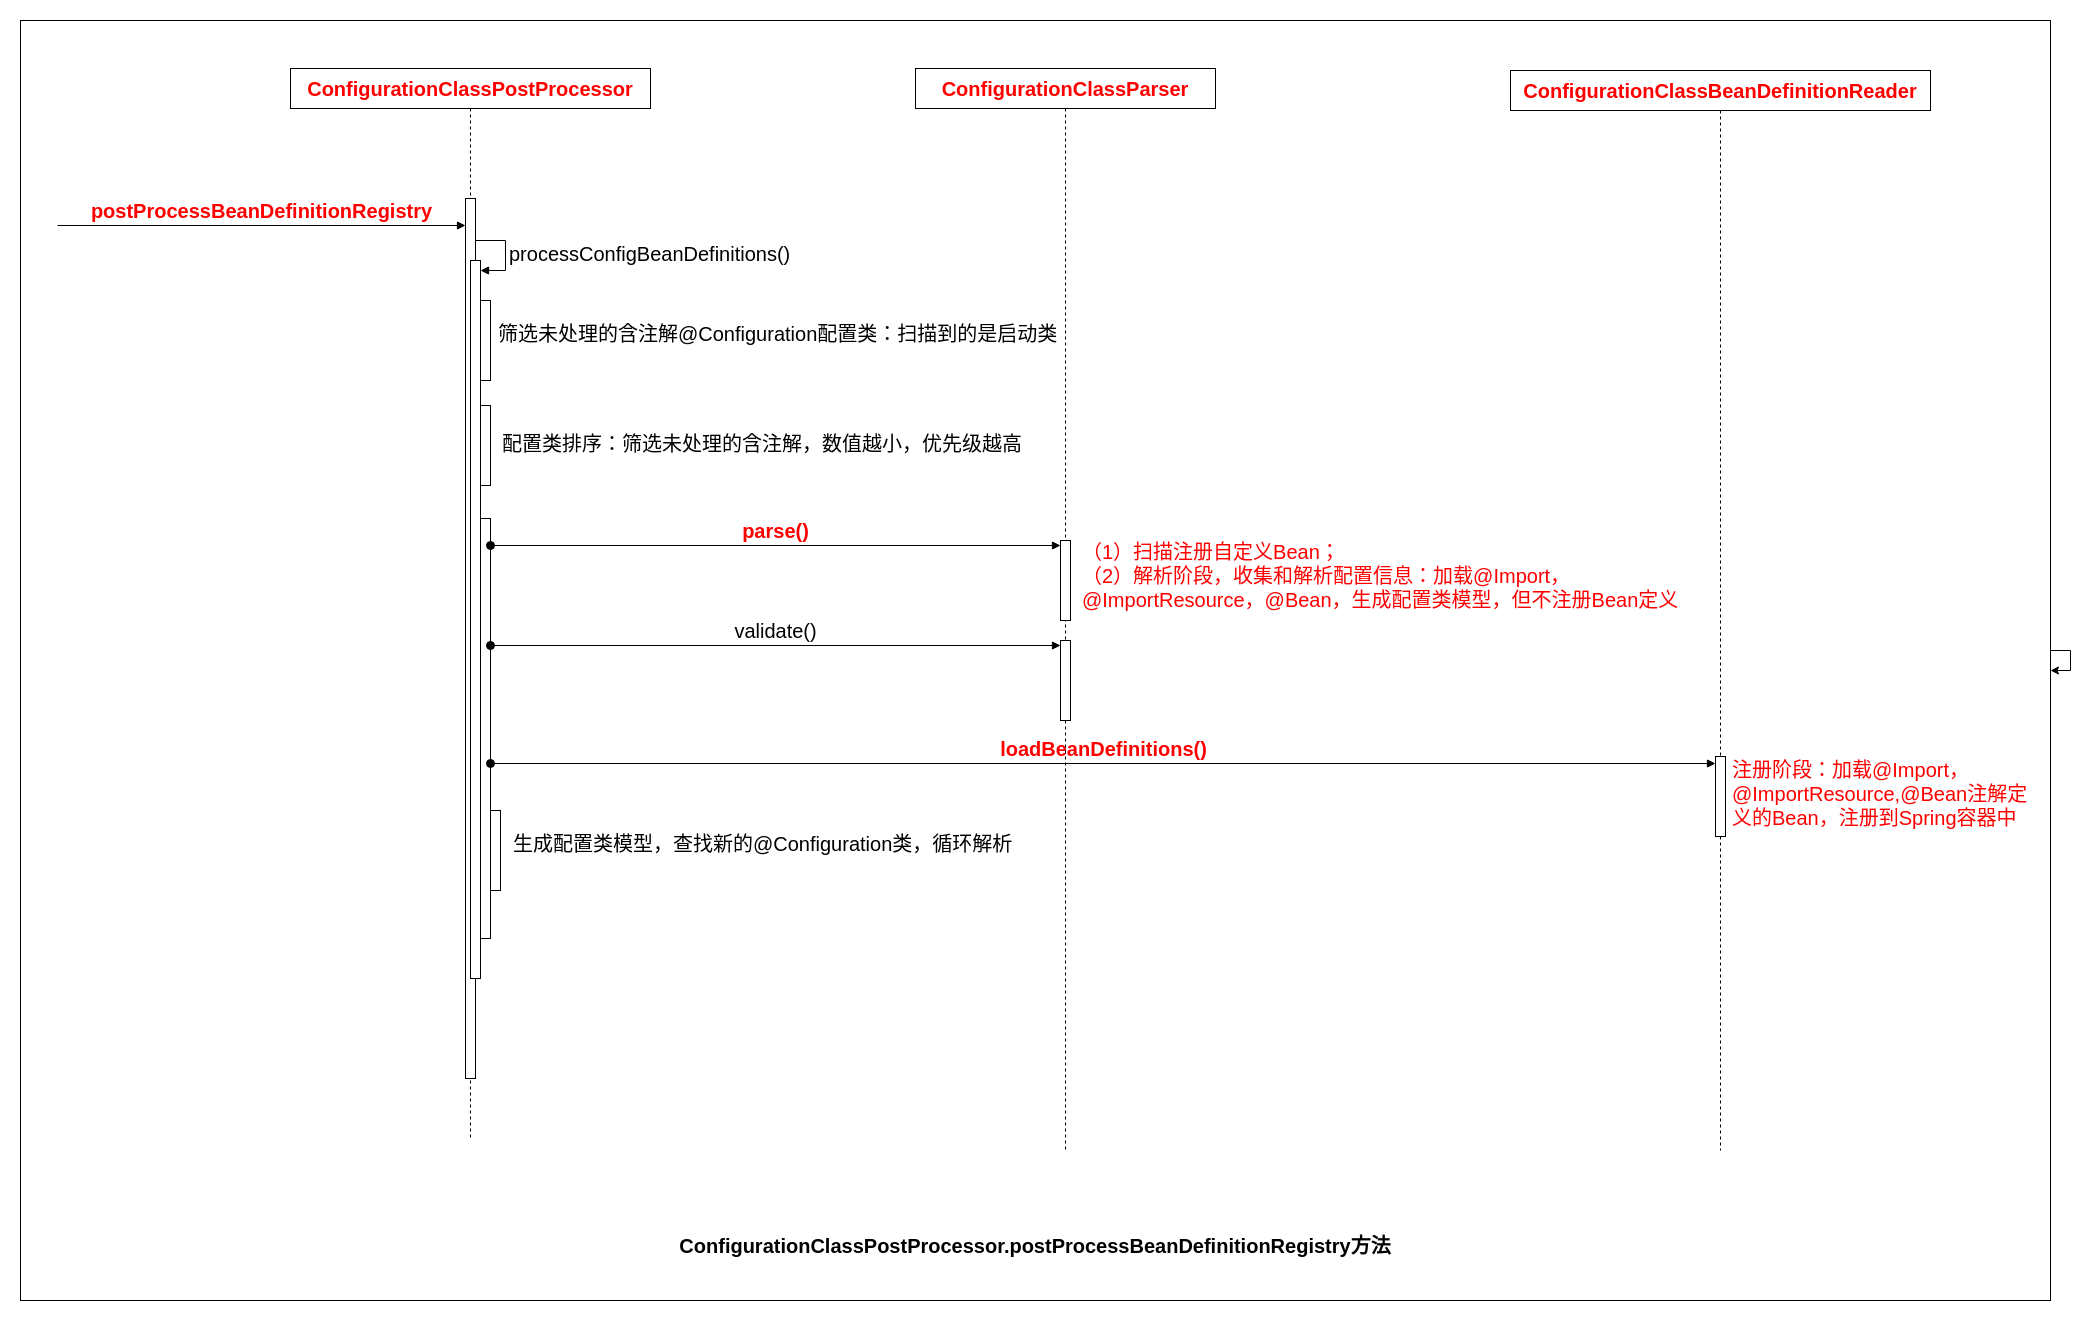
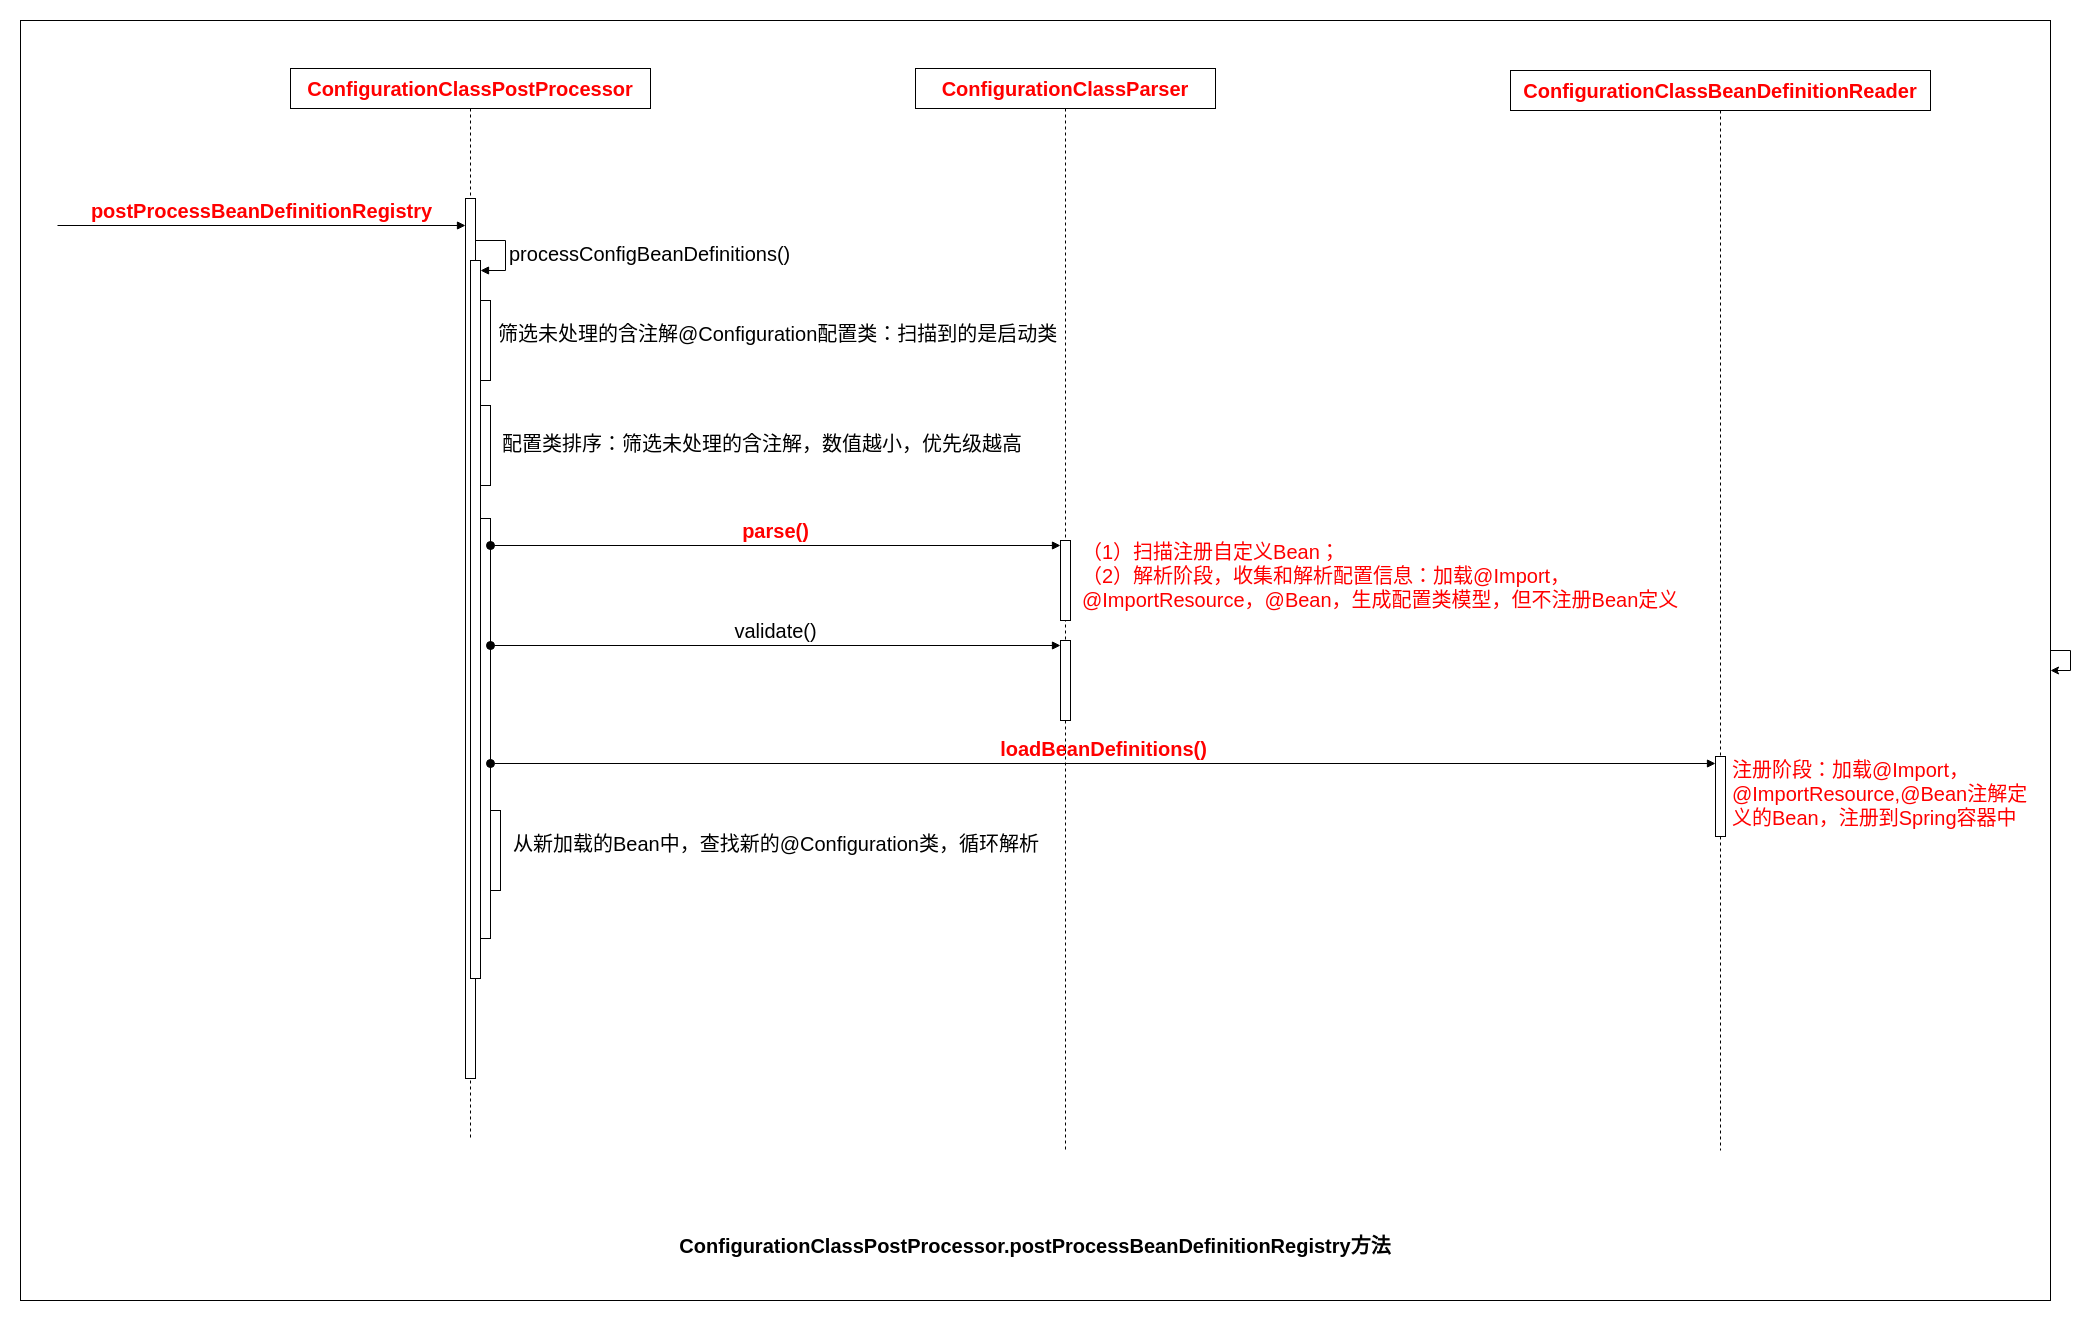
  <mxCell id="0" />
  <mxCell id="1" parent="0" />
  <mxCell id="2" value="" style="rounded=0;whiteSpace=wrap;html=1;fontSize=20;" parent="1" vertex="1"><mxGeometry y="20" width="2030" height="1280" as="geometry" x="20" /></mxCell>
  <mxCell id="3" value="&lt;span style=&quot;&quot;&gt;&lt;b&gt;ConfigurationClassPostProcessor&lt;/b&gt;&lt;/span&gt;" style="shape=umlLifeline;whiteSpace=wrap;html=1;container=1;dropTarget=0;collapsible=0;recursiveResize=0;outlineConnect=0;portConstraint=eastwest;newEdgeStyle={&quot;curved&quot;:0,&quot;rounded&quot;:0};fontSize=20;fontStyle=0;points=[[0,0,0,0,5],[0,1,0,0,-5],[1,0,0,0,5],[1,1,0,0,-5]];perimeter=rectanglePerimeter;targetShapes=umlLifeline;participant=label;fontColor=#FF0000;" parent="1" vertex="1"><mxGeometry x="290" y="68" width="360" height="1072" as="geometry" /></mxCell>
  <mxCell id="4" value="" style="html=1;points=[[0,0,0,0,5],[0,1,0,0,-5],[1,0,0,0,5],[1,1,0,0,-5]];perimeter=orthogonalPerimeter;outlineConnect=0;targetShapes=umlLifeline;portConstraint=eastwest;newEdgeStyle={&quot;curved&quot;:0,&quot;rounded&quot;:0};fontSize=20;" parent="3" vertex="1"><mxGeometry x="175" y="130" width="10" height="880" as="geometry" /></mxCell>
  <mxCell id="5" value="" style="html=1;points=[[0,0,0,0,5],[0,1,0,0,-5],[1,0,0,0,5],[1,1,0,0,-5]];perimeter=orthogonalPerimeter;outlineConnect=0;targetShapes=umlLifeline;portConstraint=eastwest;newEdgeStyle={&quot;curved&quot;:0,&quot;rounded&quot;:0};" parent="3" vertex="1"><mxGeometry x="180" y="192" width="10" height="718" as="geometry" /></mxCell>
  <mxCell id="6" value="processConfigBeanDefinitions()" style="html=1;align=left;spacingLeft=2;endArrow=block;rounded=0;edgeStyle=orthogonalEdgeStyle;curved=0;rounded=0;fontSize=20;" parent="3" target="5" edge="1"><mxGeometry relative="1" as="geometry"><mxPoint x="185" y="172" as="sourcePoint" /><Array as="points"><mxPoint x="215" y="202" /></Array></mxGeometry></mxCell>
  <mxCell id="7" value="" style="html=1;points=[[0,0,0,0,5],[0,1,0,0,-5],[1,0,0,0,5],[1,1,0,0,-5]];perimeter=orthogonalPerimeter;outlineConnect=0;targetShapes=umlLifeline;portConstraint=eastwest;newEdgeStyle={&quot;curved&quot;:0,&quot;rounded&quot;:0};" parent="3" vertex="1"><mxGeometry x="190" y="232" width="10" height="80" as="geometry" /></mxCell>
  <mxCell id="8" value="" style="html=1;points=[[0,0,0,0,5],[0,1,0,0,-5],[1,0,0,0,5],[1,1,0,0,-5]];perimeter=orthogonalPerimeter;outlineConnect=0;targetShapes=umlLifeline;portConstraint=eastwest;newEdgeStyle={&quot;curved&quot;:0,&quot;rounded&quot;:0};" parent="3" vertex="1"><mxGeometry x="190" y="337" width="10" height="80" as="geometry" /></mxCell>
  <mxCell id="9" value="" style="html=1;points=[[0,0,0,0,5],[0,1,0,0,-5],[1,0,0,0,5],[1,1,0,0,-5]];perimeter=orthogonalPerimeter;outlineConnect=0;targetShapes=umlLifeline;portConstraint=eastwest;newEdgeStyle={&quot;curved&quot;:0,&quot;rounded&quot;:0};" parent="3" vertex="1"><mxGeometry x="190" y="450" width="10" height="420" as="geometry" /></mxCell>
  <mxCell id="10" value="&lt;b&gt;&lt;font style=&quot;color: rgb(255, 0, 0);&quot;&gt;loadBeanDefinitions()&lt;/font&gt;&lt;/b&gt;" style="html=1;verticalAlign=bottom;startArrow=oval;endArrow=block;startSize=8;curved=0;rounded=0;entryX=0;entryY=0;entryDx=0;entryDy=5;fontSize=20;" parent="3" source="9" edge="1"><mxGeometry relative="1" as="geometry"><mxPoint x="310" y="695" as="sourcePoint" /><mxPoint x="1425.0" y="695.0" as="targetPoint" /></mxGeometry></mxCell>
  <mxCell id="11" value="" style="html=1;points=[[0,0,0,0,5],[0,1,0,0,-5],[1,0,0,0,5],[1,1,0,0,-5]];perimeter=orthogonalPerimeter;outlineConnect=0;targetShapes=umlLifeline;portConstraint=eastwest;newEdgeStyle={&quot;curved&quot;:0,&quot;rounded&quot;:0};" parent="3" vertex="1"><mxGeometry x="200" y="742" width="10" height="80" as="geometry" /></mxCell>
  <mxCell id="12" value="&lt;span style=&quot;&quot;&gt;postProcessBeanDefinitionRegistry&lt;/span&gt;" style="html=1;verticalAlign=bottom;endArrow=block;curved=0;rounded=0;fontSize=20;fontStyle=1;fontColor=#FF0000;" parent="1" target="4" edge="1"><mxGeometry x="-0.002" relative="1" as="geometry"><mxPoint x="57" y="225" as="sourcePoint" /><mxPoint x="345" y="225" as="targetPoint" /><mxPoint as="offset" /></mxGeometry></mxCell>
  <mxCell id="13" value="&lt;font style=&quot;color: rgb(0, 0, 0);&quot;&gt;&lt;b&gt;ConfigurationClassPostProcessor&lt;/b&gt;.&lt;span style=&quot;text-wrap-mode: nowrap; background-color: rgb(255, 255, 255);&quot;&gt;postProcessBeanDefinitionRegistry&lt;/span&gt;&lt;span style=&quot;background-color: transparent;&quot;&gt;方法&lt;/span&gt;&lt;/font&gt;" style="text;html=1;whiteSpace=wrap;strokeColor=none;fillColor=none;align=center;verticalAlign=middle;rounded=0;fontSize=20;fontStyle=1" parent="1" vertex="1"><mxGeometry x="630" y="1210" width="810" height="70" as="geometry" /></mxCell>
  <mxCell id="14" value="&lt;span style=&quot;text-align: left; text-wrap-mode: nowrap; background-color: rgb(255, 255, 255);&quot;&gt;ConfigurationClassParser&lt;/span&gt;" style="shape=umlLifeline;perimeter=lifelinePerimeter;whiteSpace=wrap;html=1;container=1;dropTarget=0;collapsible=0;recursiveResize=0;outlineConnect=0;portConstraint=eastwest;newEdgeStyle={&quot;curved&quot;:0,&quot;rounded&quot;:0};fontSize=20;fontStyle=1;fontColor=#FF0000;" parent="1" vertex="1"><mxGeometry x="915" y="68" width="300" height="1082" as="geometry" /></mxCell>
  <mxCell id="15" value="" style="html=1;points=[[0,0,0,0,5],[0,1,0,0,-5],[1,0,0,0,5],[1,1,0,0,-5]];perimeter=orthogonalPerimeter;outlineConnect=0;targetShapes=umlLifeline;portConstraint=eastwest;newEdgeStyle={&quot;curved&quot;:0,&quot;rounded&quot;:0};" parent="14" vertex="1"><mxGeometry x="145" y="472" width="10" height="80" as="geometry" /></mxCell>
  <mxCell id="16" value="筛选未处理的含注解@Configuration配置类：扫描到的是启动类" style="text;html=1;align=left;verticalAlign=middle;whiteSpace=wrap;rounded=0;fontSize=20;" parent="1" vertex="1"><mxGeometry x="496" y="310" width="589" height="45" as="geometry" /></mxCell>
  <mxCell id="17" value="配置类排序：筛选未处理的含注解，数值越小，优先级越高" style="text;html=1;align=left;verticalAlign=middle;whiteSpace=wrap;rounded=0;fontSize=20;" parent="1" vertex="1"><mxGeometry x="500" y="420" width="550" height="45" as="geometry" /></mxCell>
  <mxCell id="18" value="" style="html=1;points=[[0,0,0,0,5],[0,1,0,0,-5],[1,0,0,0,5],[1,1,0,0,-5]];perimeter=orthogonalPerimeter;outlineConnect=0;targetShapes=umlLifeline;portConstraint=eastwest;newEdgeStyle={&quot;curved&quot;:0,&quot;rounded&quot;:0};" parent="1" vertex="1"><mxGeometry x="1060" y="640" width="10" height="80" as="geometry" /></mxCell>
  <mxCell id="19" value="&lt;div&gt;&lt;span style=&quot;color: rgb(255, 0, 0); font-size: 20px; text-wrap-mode: nowrap; background-color: rgb(255, 255, 255);&quot;&gt;（1）扫描注册自定义Bean；&lt;/span&gt;&lt;/div&gt;&lt;span style=&quot;color: rgb(255, 0, 0); font-size: 20px; text-wrap-mode: nowrap; background-color: rgb(255, 255, 255);&quot;&gt;（2）解析阶段，收集和解析配置信息：加载@Import，&lt;/span&gt;&lt;span style=&quot;color: rgb(255, 0, 0); font-size: 20px; text-wrap-mode: nowrap; background-color: transparent;&quot;&gt;@ImportResource，@Bean，生成配置类模型，但不注册Bean定义&lt;/span&gt;" style="text;html=1;align=left;verticalAlign=middle;whiteSpace=wrap;rounded=0;" parent="1" vertex="1"><mxGeometry x="1080" y="530" width="620" height="90" as="geometry" /></mxCell>
  <mxCell id="20" value="&lt;span style=&quot;text-align: left; text-wrap-mode: nowrap; background-color: rgb(255, 255, 255);&quot;&gt;ConfigurationClassBeanDefinitionReader&lt;/span&gt;" style="shape=umlLifeline;perimeter=lifelinePerimeter;whiteSpace=wrap;html=1;container=1;dropTarget=0;collapsible=0;recursiveResize=0;outlineConnect=0;portConstraint=eastwest;newEdgeStyle={&quot;curved&quot;:0,&quot;rounded&quot;:0};fontSize=20;fontStyle=1;fontColor=#FF0000;" parent="1" vertex="1"><mxGeometry x="1510" y="70" width="420" height="1080" as="geometry" /></mxCell>
  <mxCell id="21" value="" style="html=1;points=[[0,0,0,0,5],[0,1,0,0,-5],[1,0,0,0,5],[1,1,0,0,-5]];perimeter=orthogonalPerimeter;outlineConnect=0;targetShapes=umlLifeline;portConstraint=eastwest;newEdgeStyle={&quot;curved&quot;:0,&quot;rounded&quot;:0};" parent="20" vertex="1"><mxGeometry x="205" y="686" width="10" height="80" as="geometry" /></mxCell>
  <mxCell id="22" value="parse()" style="html=1;verticalAlign=bottom;startArrow=oval;endArrow=block;startSize=8;curved=0;rounded=0;entryX=0;entryY=0;entryDx=0;entryDy=5;fontSize=20;fontColor=#FF0000;fontStyle=1" parent="1" source="9" target="15" edge="1"><mxGeometry relative="1" as="geometry"><mxPoint x="550" y="550" as="sourcePoint" /></mxGeometry></mxCell>
  <mxCell id="23" value="validate()" style="html=1;verticalAlign=bottom;startArrow=oval;endArrow=block;startSize=8;curved=0;rounded=0;entryX=0;entryY=0;entryDx=0;entryDy=5;fontSize=20;" parent="1" source="9" target="18" edge="1"><mxGeometry relative="1" as="geometry"><mxPoint x="570" y="645" as="sourcePoint" /></mxGeometry></mxCell>
- <mxCell id="24" value="生成配置类模型，查找新的@Configuration类，循环解析" style="text;html=1;align=left;verticalAlign=middle;whiteSpace=wrap;rounded=0;fontSize=20;" parent="1" vertex="1"><mxGeometry x="511" y="820" width="559" height="45" as="geometry" /></mxCell>
+ <mxCell id="24" value="从新加载的Bean中，查找新的@Configuration类，循环解析" style="text;html=1;align=left;verticalAlign=middle;whiteSpace=wrap;rounded=0;fontSize=20;" parent="1" vertex="1"><mxGeometry x="511" y="820" width="559" height="45" as="geometry" /></mxCell>
  <mxCell id="25" value="注册阶段：加载@Import，&lt;div&gt;@ImportResource,@Bean注解定义的Bean，注册到Spring容器中&lt;/div&gt;" style="text;html=1;align=left;verticalAlign=middle;whiteSpace=wrap;rounded=0;fontColor=#FF0000;fontSize=20;" parent="1" vertex="1"><mxGeometry x="1730" y="756" width="300" height="74" as="geometry" /></mxCell>
  <mxCell id="26" style="edgeStyle=orthogonalEdgeStyle;rounded=0;orthogonalLoop=1;jettySize=auto;html=1;" parent="1" source="2" target="2" edge="1"><mxGeometry relative="1" as="geometry" /></mxCell>
